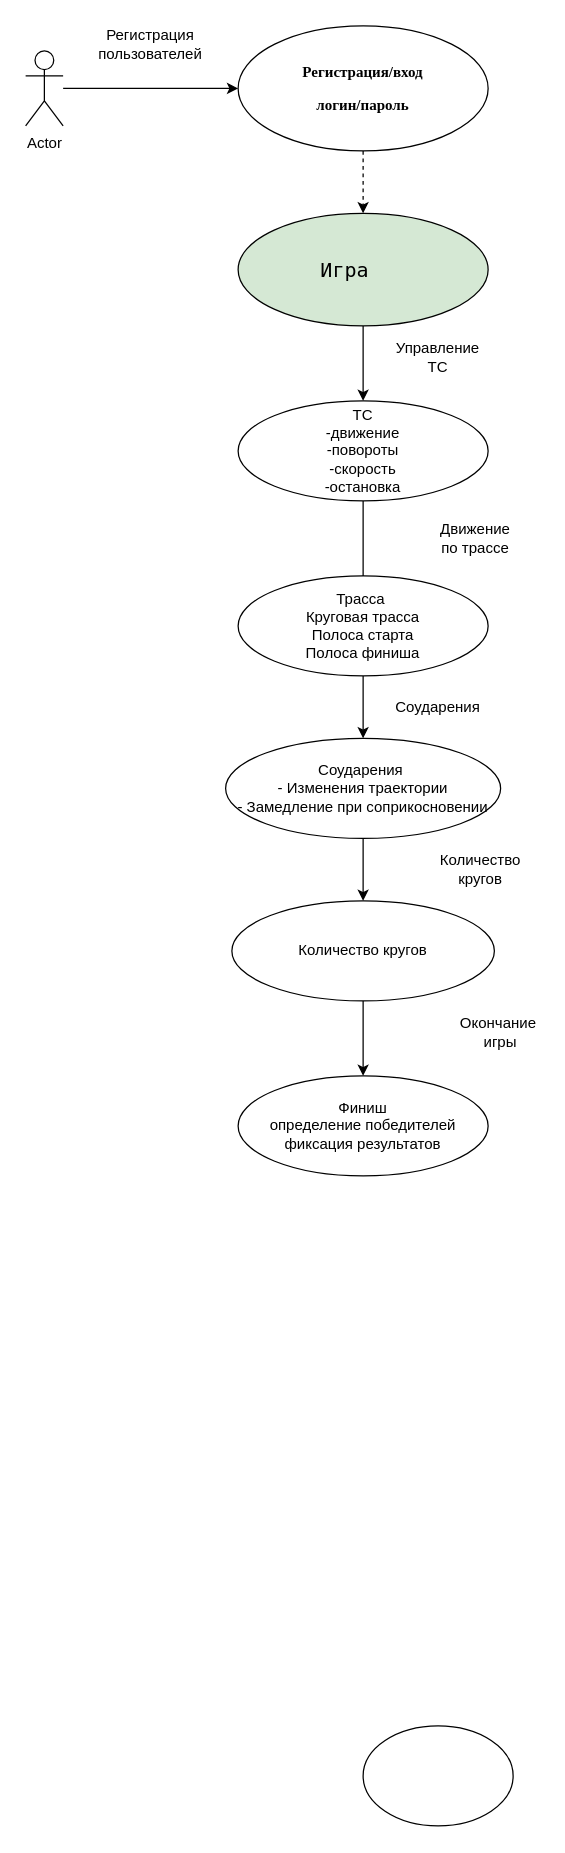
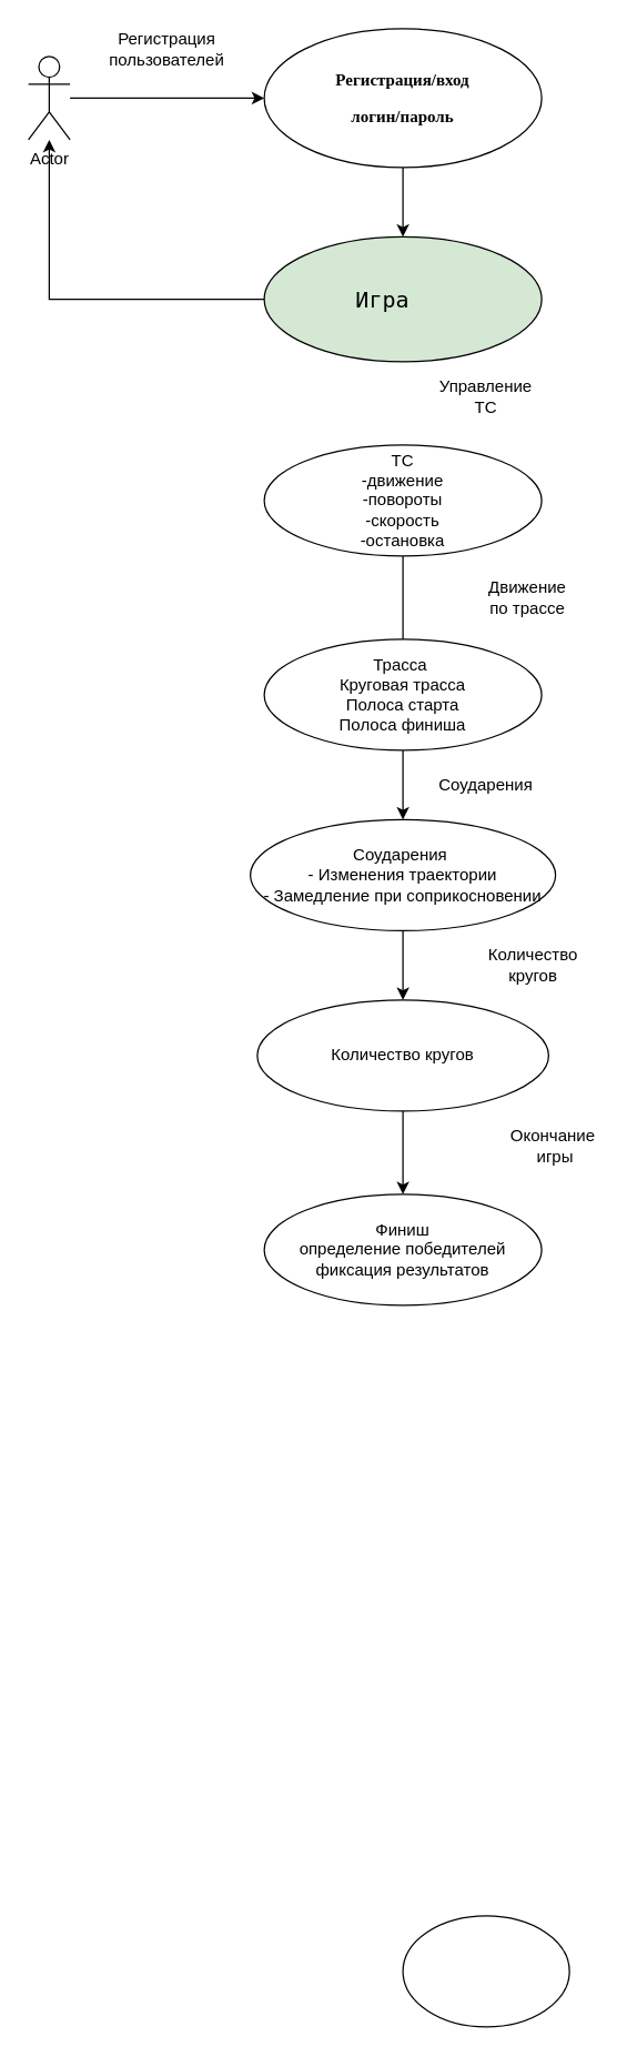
  <mxCell id="0" />
  <mxCell id="1" parent="0" />
  <mxCell id="2" value="" style="ellipse;whiteSpace=wrap;html=1;" parent="1" vertex="1"><mxGeometry x="290" y="1380" width="120" height="80" as="geometry" /></mxCell>
  <mxCell id="3" value="Финиш&lt;div&gt;определение победителей&lt;/div&gt;&lt;div&gt;фиксация результатов&lt;/div&gt;" style="ellipse;whiteSpace=wrap;html=1;" parent="1" vertex="1"><mxGeometry x="190" y="860" width="200" height="80" as="geometry" /></mxCell>
  <mxCell id="4" value="" style="edgeStyle=orthogonalEdgeStyle;rounded=0;orthogonalLoop=1;jettySize=auto;html=1;" edge="1" parent="1" source="5" target="3"><mxGeometry relative="1" as="geometry" /></mxCell>
  <mxCell id="5" value="Количество кругов" style="ellipse;whiteSpace=wrap;html=1;" parent="1" vertex="1"><mxGeometry x="185" y="720" width="210" height="80" as="geometry" /></mxCell>
  <mxCell id="6" value="Actor" style="shape=umlActor;verticalLabelPosition=bottom;verticalAlign=top;html=1;outlineConnect=0;" parent="1" vertex="1"><mxGeometry x="20" y="40" width="30" height="60" as="geometry" /></mxCell>
  <mxCell id="7" value="" style="edgeStyle=orthogonalEdgeStyle;rounded=0;orthogonalLoop=1;jettySize=auto;html=1;" edge="1" parent="1" source="8" target="5"><mxGeometry relative="1" as="geometry" /></mxCell>
  <mxCell id="8" value="Соударения&amp;nbsp;&lt;div&gt;- Изменения траектории&lt;/div&gt;&lt;div&gt;- Замедление при соприкосновении&lt;/div&gt;" style="ellipse;whiteSpace=wrap;html=1;" parent="1" vertex="1"><mxGeometry x="180" y="590" width="220" height="80" as="geometry" /></mxCell>
  <mxCell id="9" style="edgeStyle=orthogonalEdgeStyle;rounded=0;orthogonalLoop=1;jettySize=auto;html=1;" edge="1" parent="1" source="10"><mxGeometry relative="1" as="geometry"><mxPoint x="290" y="480" as="targetPoint" /></mxGeometry></mxCell>
  <mxCell id="10" value="ТС&lt;div&gt;-движение&lt;/div&gt;&lt;div&gt;-повороты&lt;/div&gt;&lt;div&gt;-скорость&lt;/div&gt;&lt;div&gt;-остановка&lt;/div&gt;" style="ellipse;whiteSpace=wrap;html=1;" parent="1" vertex="1"><mxGeometry x="190" y="320" width="200" height="80" as="geometry" /></mxCell>
  <mxCell id="11" style="edgeStyle=orthogonalEdgeStyle;rounded=0;orthogonalLoop=1;jettySize=auto;html=1;entryX=0.5;entryY=0;entryDx=0;entryDy=0;" edge="1" parent="1" source="12" target="8"><mxGeometry relative="1" as="geometry" /></mxCell>
  <mxCell id="12" value="Трасса&amp;nbsp;&lt;div&gt;Круговая трасса&lt;/div&gt;&lt;div&gt;Полоса старта&lt;/div&gt;&lt;div&gt;Полоса финиша&lt;/div&gt;" style="ellipse;whiteSpace=wrap;html=1;" parent="1" vertex="1"><mxGeometry x="190" y="460" width="200" height="80" as="geometry" /></mxCell>
- <mxCell id="13" style="edgeStyle=orthogonalEdgeStyle;rounded=0;orthogonalLoop=1;jettySize=auto;html=1;entryX=0.5;entryY=0;entryDx=0;entryDy=0;" edge="1" parent="1" source="14" target="10"><mxGeometry relative="1" as="geometry" /></mxCell>
+ <mxCell id="13" style="edgeStyle=orthogonalEdgeStyle;rounded=0;orthogonalLoop=1;jettySize=auto;html=1;" edge="1" parent="1" source="14" target="6"><mxGeometry relative="1" as="geometry" /></mxCell>
  <mxCell id="14" value="&lt;div style=&quot;&quot;&gt;&lt;pre style=&quot;font-family: &amp;quot;JetBrains Mono&amp;quot;, monospace;&quot;&gt;&lt;font style=&quot;font-size: 16px;&quot;&gt;Игра   &lt;/font&gt;&lt;/pre&gt;&lt;/div&gt;" style="ellipse;whiteSpace=wrap;html=1;fillColor=#d5e8d4;" parent="1" vertex="1"><mxGeometry x="190" y="170" width="200" height="90" as="geometry" /></mxCell>
  <mxCell id="15" value="Управление ТС" style="text;html=1;align=center;verticalAlign=middle;whiteSpace=wrap;rounded=0;" vertex="1" parent="1"><mxGeometry x="320" y="270" width="60" height="30" as="geometry" /></mxCell>
  <mxCell id="16" value="Движение по трассе" style="text;html=1;align=center;verticalAlign=middle;whiteSpace=wrap;rounded=0;" vertex="1" parent="1"><mxGeometry x="350" y="415" width="60" height="30" as="geometry" /></mxCell>
  <mxCell id="17" value="Соударения" style="text;html=1;align=center;verticalAlign=middle;whiteSpace=wrap;rounded=0;" vertex="1" parent="1"><mxGeometry x="320" y="550" width="60" height="30" as="geometry" /></mxCell>
  <mxCell id="18" value="Количество кругов" style="text;html=1;align=center;verticalAlign=middle;whiteSpace=wrap;rounded=0;" vertex="1" parent="1"><mxGeometry x="354" y="680" width="60" height="30" as="geometry" /></mxCell>
- <mxCell id="19" style="edgeStyle=orthogonalEdgeStyle;rounded=0;orthogonalLoop=1;jettySize=auto;html=1;entryX=0.5;entryY=0;entryDx=0;entryDy=0;dashed=1;" edge="1" parent="1" source="20" target="14"><mxGeometry relative="1" as="geometry" /></mxCell>
+ <mxCell id="19" style="edgeStyle=orthogonalEdgeStyle;rounded=0;orthogonalLoop=1;jettySize=auto;html=1;entryX=0.5;entryY=0;entryDx=0;entryDy=0;" edge="1" parent="1" source="20" target="14"><mxGeometry relative="1" as="geometry" /></mxCell>
  <mxCell id="20" value="&lt;div style=&quot;&quot;&gt;&lt;pre style=&quot;&quot;&gt;&lt;span style=&quot;background-color: rgb(255, 255, 255);&quot;&gt;&lt;b style=&quot;&quot;&gt;&lt;font style=&quot;&quot; face=&quot;Times New Roman&quot;&gt;Регистрация/вход&lt;/font&gt;&lt;/b&gt;&lt;/span&gt;&lt;/pre&gt;&lt;pre style=&quot;&quot;&gt;&lt;span style=&quot;background-color: rgb(255, 255, 255);&quot;&gt;&lt;b style=&quot;&quot;&gt;&lt;font style=&quot;&quot; face=&quot;kFZz6svUgxL2AhobKIru&quot;&gt;логин/пароль&lt;/font&gt;&lt;/b&gt;&lt;/span&gt;&lt;/pre&gt;&lt;/div&gt;" style="ellipse;whiteSpace=wrap;html=1;fillColor=#FFFFFF;" vertex="1" parent="1"><mxGeometry x="190" y="20" width="200" height="100" as="geometry" /></mxCell>
  <mxCell id="21" style="edgeStyle=orthogonalEdgeStyle;rounded=0;orthogonalLoop=1;jettySize=auto;html=1;" edge="1" parent="1" source="6"><mxGeometry relative="1" as="geometry"><mxPoint x="190" y="70" as="targetPoint" /></mxGeometry></mxCell>
  <mxCell id="22" value="Регистрация пользователей" style="text;html=1;align=center;verticalAlign=middle;whiteSpace=wrap;rounded=0;" vertex="1" parent="1"><mxGeometry x="90" y="20" width="60" height="30" as="geometry" /></mxCell>
  <mxCell id="23" value="Окончание&amp;nbsp;&lt;div&gt;игры&lt;/div&gt;" style="text;html=1;align=center;verticalAlign=middle;whiteSpace=wrap;rounded=0;" vertex="1" parent="1"><mxGeometry x="370" y="810" width="60" height="30" as="geometry" /></mxCell>
